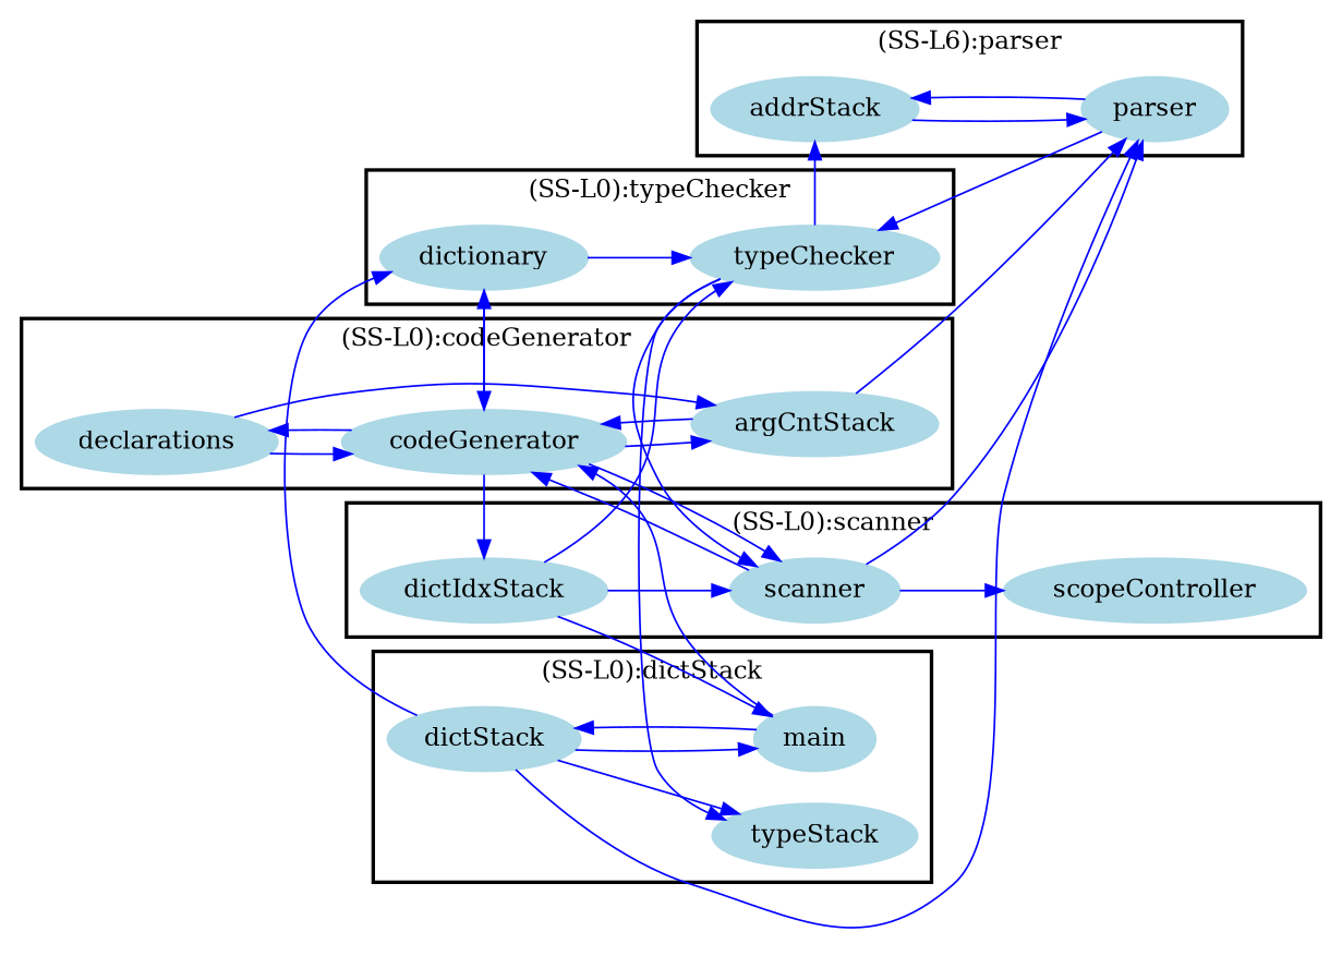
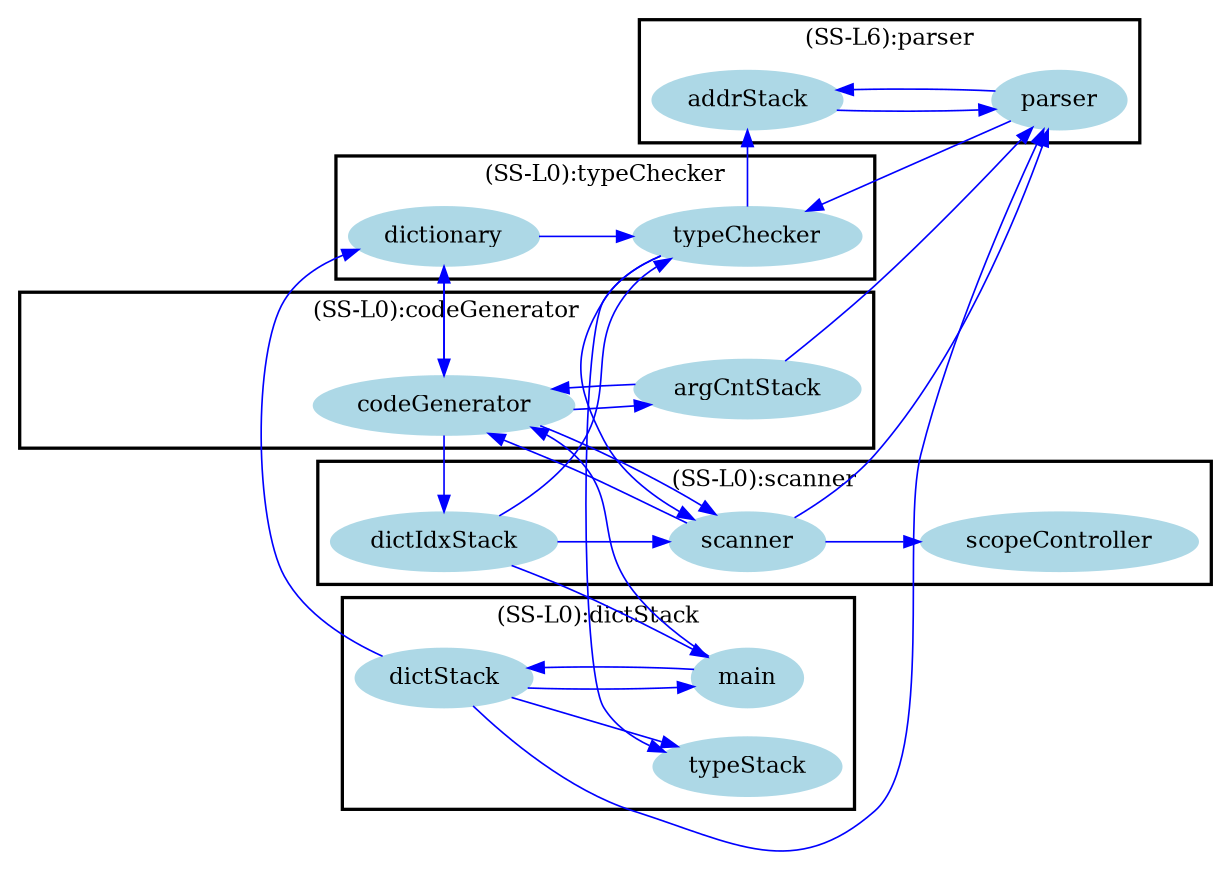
  digraph {
    rankdir=LR
    node [color=lightblue fontcolor=black shape=ellipse style=filled]
    edge [color=blue font=6]
    n1 [label=addrStack]
    n2 [label=parser]
-   n3 [label=declarations]
    n4 [label=codeGenerator]
    n5 [label=argCntStack]
    n6 [label=typeStack]
    n7 [label=main]
    n8 [label=dictStack]
    n9 [label=scopeController]
    n10 [label=scanner]
    n11 [label=dictIdxStack]
    n12 [label=dictionary]
    n13 [label=typeChecker]
    subgraph cluster_1 {
      color=black
      label="(SS-L6):parser"
      style=bold
      n1
      n2
    }
    subgraph cluster_2 {
      color=black
      label="(SS-L0):codeGenerator"
      style=bold
-     n3
      n4
      n5
    }
    subgraph cluster_3 {
      color=black
      label="(SS-L0):dictStack"
      style=bold
      n6
      n7
      n8
    }
    subgraph cluster_4 {
      color=black
      label="(SS-L0):scanner"
      style=bold
      n9
      n10
      n11
    }
    subgraph cluster_5 {
      color=black
      label="(SS-L0):typeChecker"
      style=bold
      n12
      n13
    }
    n1 -> n2
    n2 -> n1
    n2 -> n13
-   n3 -> n4
-   n3 -> n5
-   n4 -> n3
    n4 -> n5
    n4 -> n10
    n4 -> n11
    n4 -> n12
    n5 -> n2
    n5 -> n4
    n7 -> n4
    n7 -> n8
    n8 -> n2
    n8 -> n6
    n8 -> n7
    n8 -> n12
    n10 -> n2
    n10 -> n4
    n10 -> n9
    n11 -> n7
    n11 -> n10
    n11 -> n13
    n12 -> n4
    n12 -> n13
    n13 -> n1
    n13 -> n6
    n13 -> n10
  }
